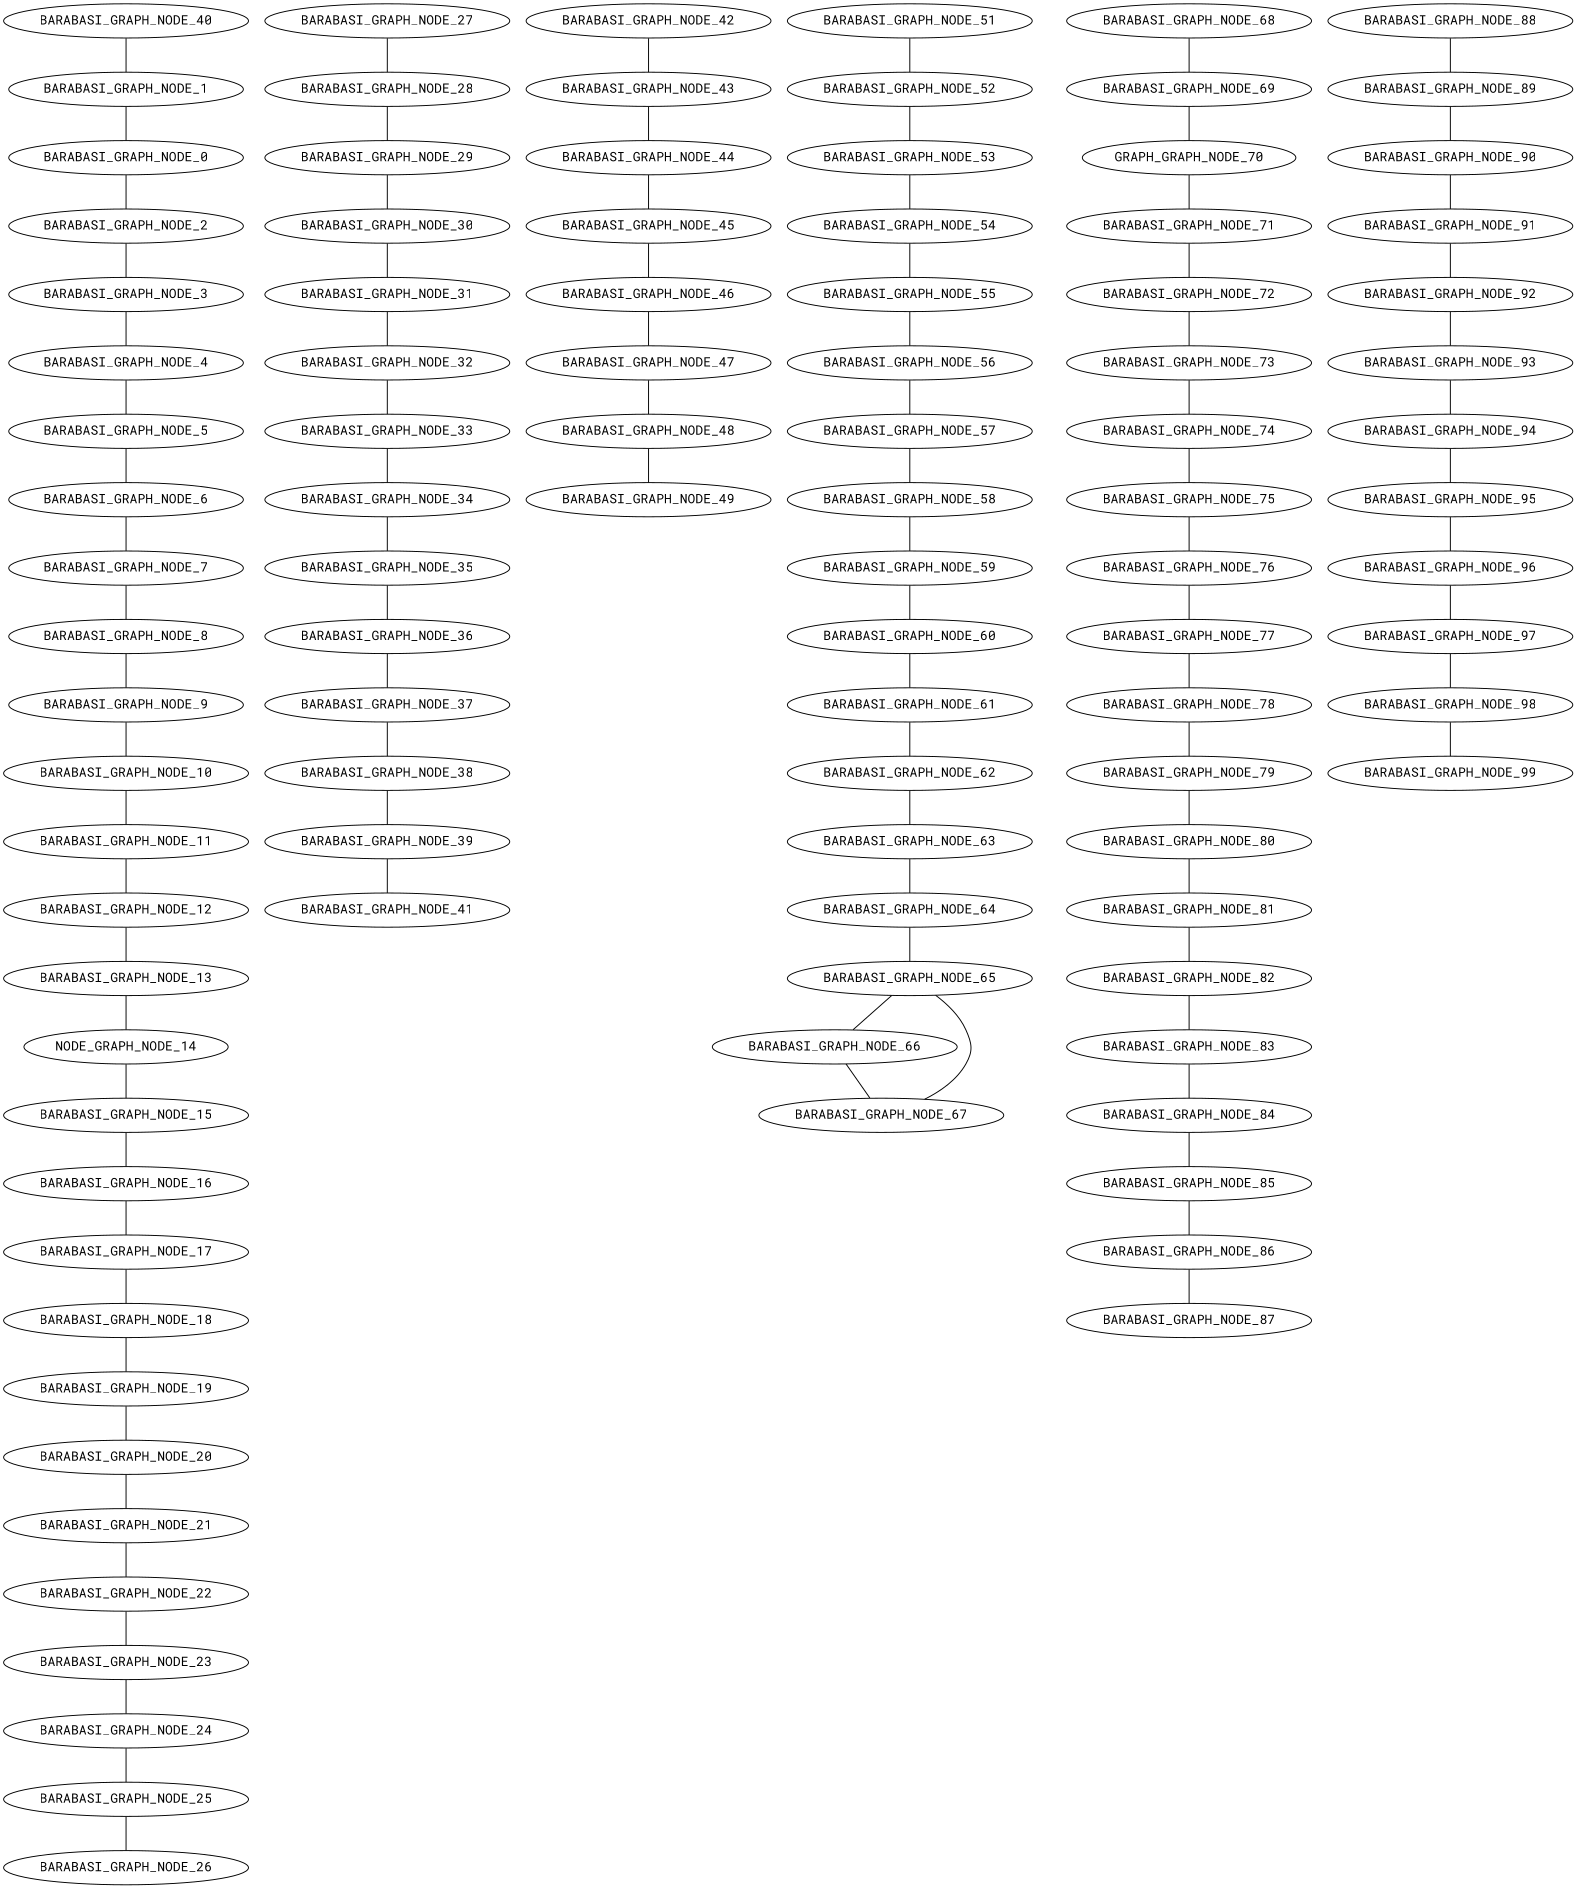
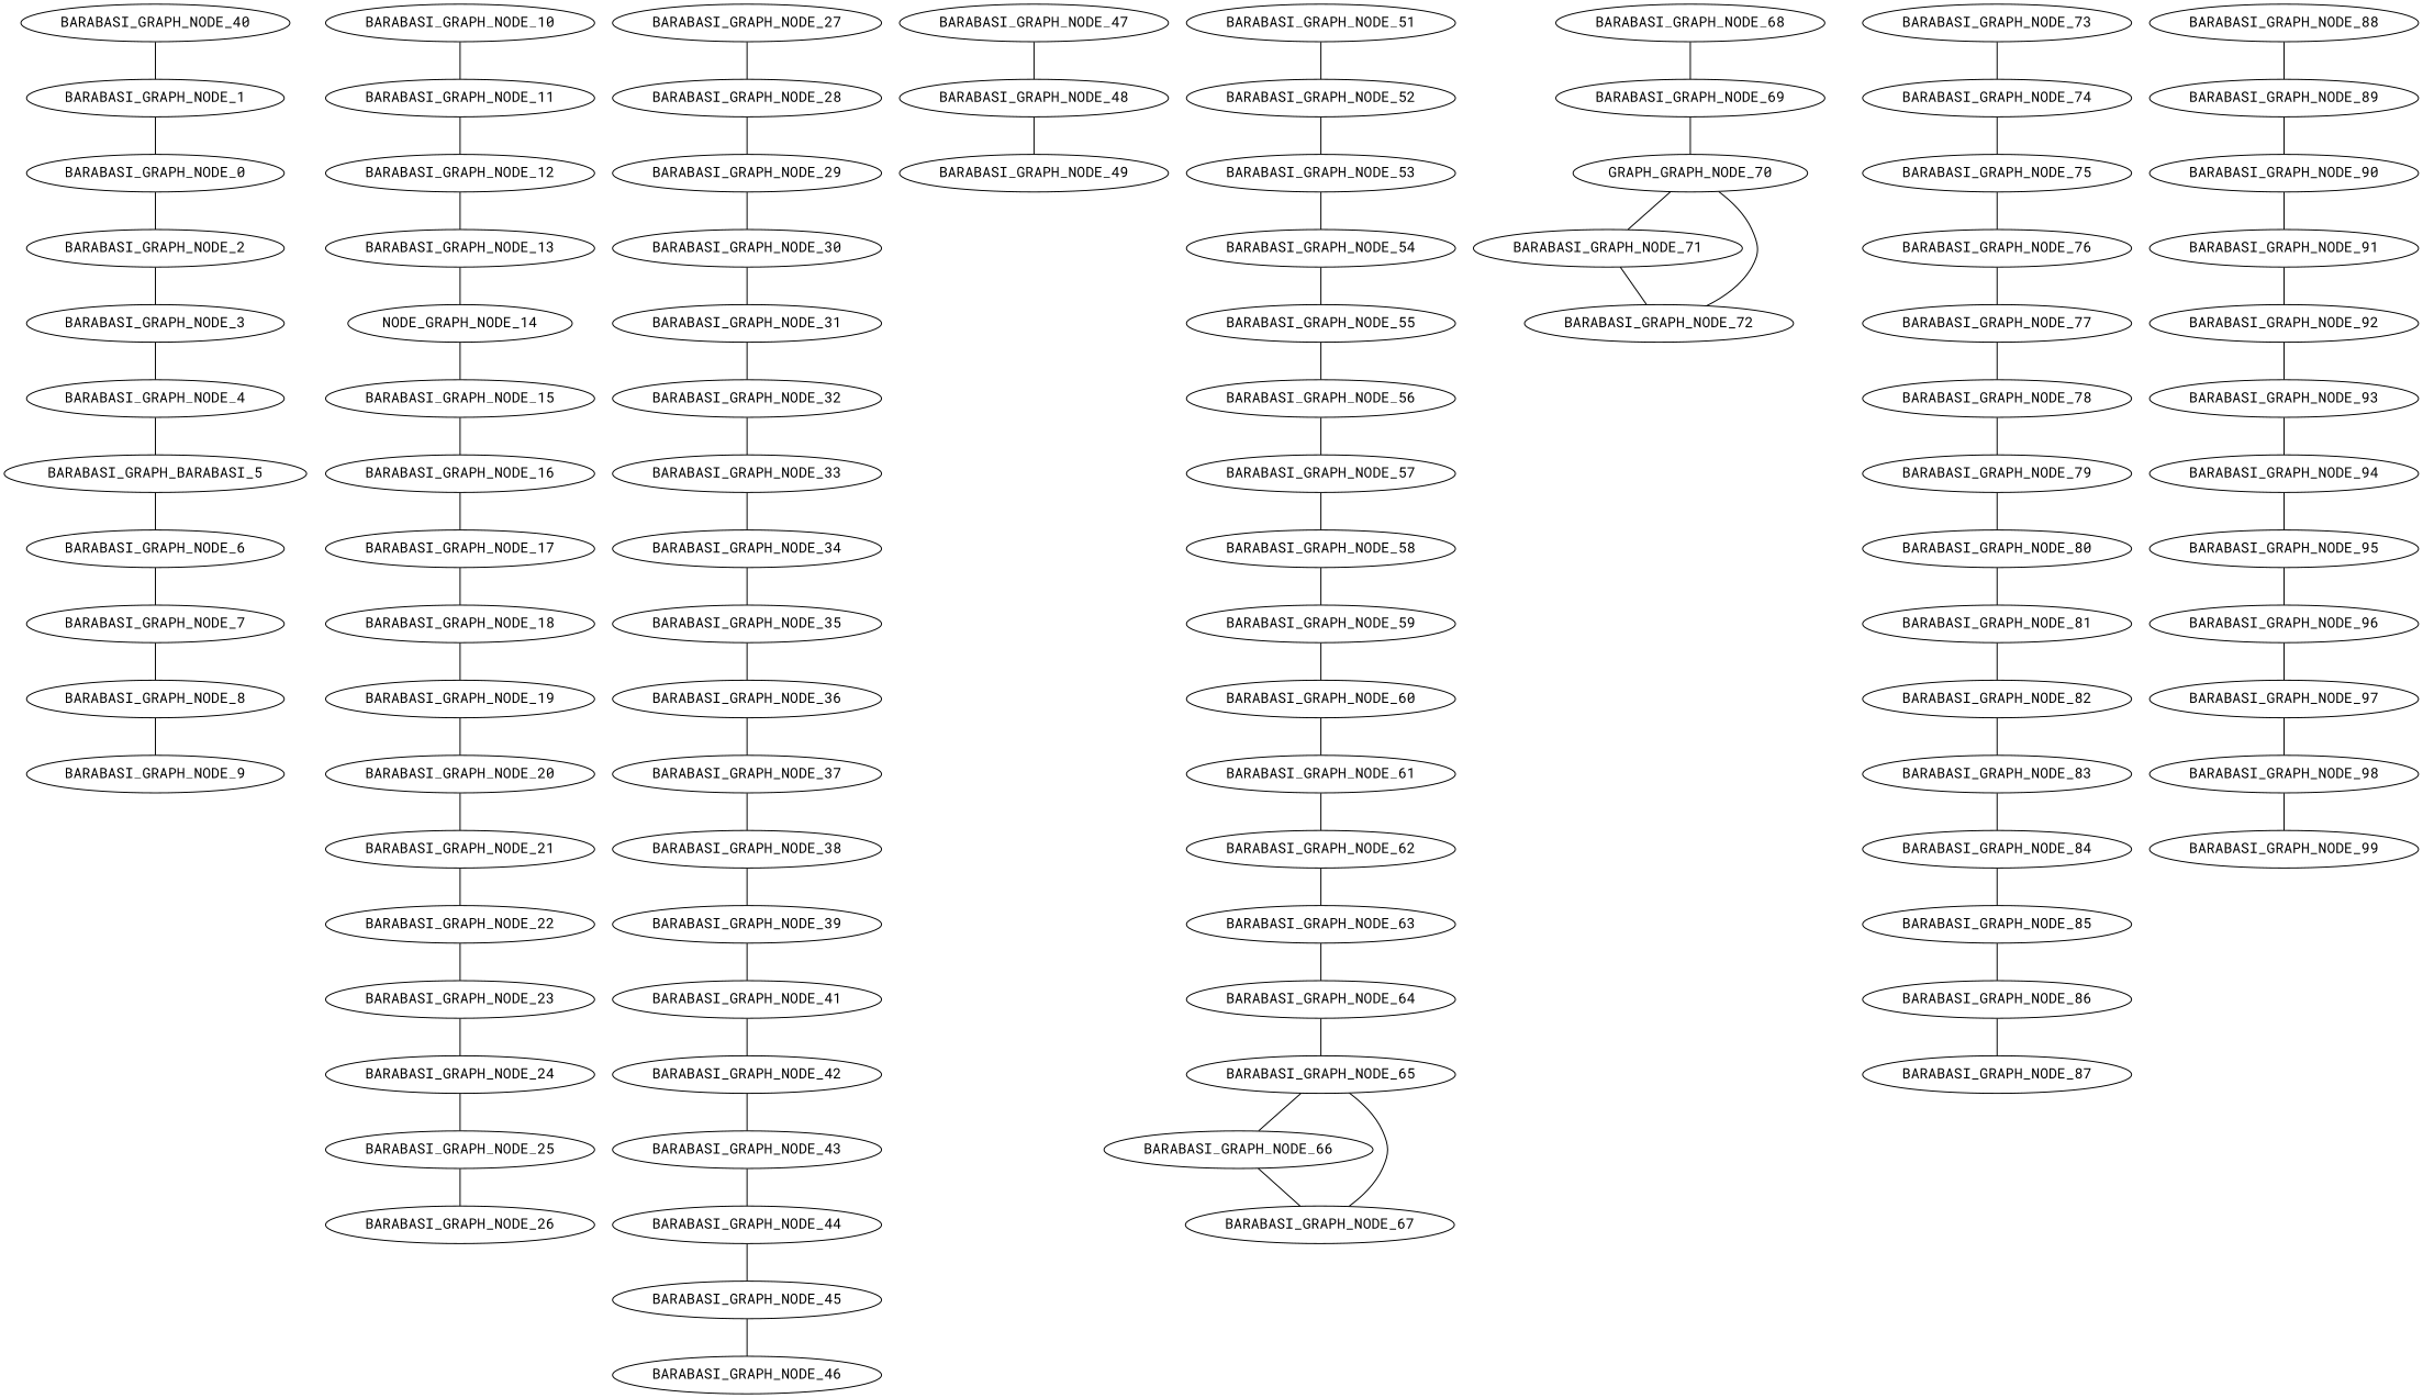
  graph {
    fontname="Roboto Mono"
    node [fontname="Roboto Mono"]
    edge [fontname="Roboto Mono"]
    BARABASI_GRAPH_NODE_40
    BARABASI_GRAPH_NODE_1
    BARABASI_GRAPH_NODE_0
    BARABASI_GRAPH_NODE_2
    BARABASI_GRAPH_NODE_3
    BARABASI_GRAPH_NODE_4
-   BARABASI_GRAPH_NODE_5
+   BARABASI_GRAPH_NODE_5 [label=BARABASI_GRAPH_BARABASI_5]
    BARABASI_GRAPH_NODE_6
    BARABASI_GRAPH_NODE_7
    BARABASI_GRAPH_NODE_8
    BARABASI_GRAPH_NODE_9
    BARABASI_GRAPH_NODE_10
    BARABASI_GRAPH_NODE_11
    BARABASI_GRAPH_NODE_12
    BARABASI_GRAPH_NODE_13
    n16 [label=NODE_GRAPH_NODE_14]
    BARABASI_GRAPH_NODE_15
    BARABASI_GRAPH_NODE_16
    BARABASI_GRAPH_NODE_17
    BARABASI_GRAPH_NODE_18
    BARABASI_GRAPH_NODE_19
    BARABASI_GRAPH_NODE_20
    BARABASI_GRAPH_NODE_21
    BARABASI_GRAPH_NODE_22
    BARABASI_GRAPH_NODE_23
    BARABASI_GRAPH_NODE_24
    BARABASI_GRAPH_NODE_25
    BARABASI_GRAPH_NODE_26
    BARABASI_GRAPH_NODE_27
    BARABASI_GRAPH_NODE_28
    BARABASI_GRAPH_NODE_29
    BARABASI_GRAPH_NODE_30
    BARABASI_GRAPH_NODE_31
    BARABASI_GRAPH_NODE_32
    BARABASI_GRAPH_NODE_33
    BARABASI_GRAPH_NODE_34
    BARABASI_GRAPH_NODE_35
    BARABASI_GRAPH_NODE_36
    BARABASI_GRAPH_NODE_37
    BARABASI_GRAPH_NODE_38
    BARABASI_GRAPH_NODE_39
    BARABASI_GRAPH_NODE_41
    BARABASI_GRAPH_NODE_42
    BARABASI_GRAPH_NODE_43
    BARABASI_GRAPH_NODE_44
    BARABASI_GRAPH_NODE_45
    BARABASI_GRAPH_NODE_46
    BARABASI_GRAPH_NODE_47
    BARABASI_GRAPH_NODE_48
    BARABASI_GRAPH_NODE_49
    BARABASI_GRAPH_NODE_51
    BARABASI_GRAPH_NODE_52
    BARABASI_GRAPH_NODE_53
    BARABASI_GRAPH_NODE_54
    BARABASI_GRAPH_NODE_55
    BARABASI_GRAPH_NODE_56
    BARABASI_GRAPH_NODE_57
    BARABASI_GRAPH_NODE_58
    BARABASI_GRAPH_NODE_59
    BARABASI_GRAPH_NODE_60
    BARABASI_GRAPH_NODE_61
    BARABASI_GRAPH_NODE_62
    BARABASI_GRAPH_NODE_63
    BARABASI_GRAPH_NODE_64
    BARABASI_GRAPH_NODE_65
    BARABASI_GRAPH_NODE_66
    BARABASI_GRAPH_NODE_67
    BARABASI_GRAPH_NODE_68
    BARABASI_GRAPH_NODE_69
    n70 [label=GRAPH_GRAPH_NODE_70]
    BARABASI_GRAPH_NODE_71
    BARABASI_GRAPH_NODE_72
    BARABASI_GRAPH_NODE_73
    BARABASI_GRAPH_NODE_74
    BARABASI_GRAPH_NODE_75
    BARABASI_GRAPH_NODE_76
    BARABASI_GRAPH_NODE_77
    BARABASI_GRAPH_NODE_78
    BARABASI_GRAPH_NODE_79
    BARABASI_GRAPH_NODE_80
    BARABASI_GRAPH_NODE_81
    BARABASI_GRAPH_NODE_82
    BARABASI_GRAPH_NODE_83
    BARABASI_GRAPH_NODE_84
    BARABASI_GRAPH_NODE_85
    BARABASI_GRAPH_NODE_86
    BARABASI_GRAPH_NODE_87
    BARABASI_GRAPH_NODE_88
    BARABASI_GRAPH_NODE_89
    BARABASI_GRAPH_NODE_90
    BARABASI_GRAPH_NODE_91
    BARABASI_GRAPH_NODE_92
    BARABASI_GRAPH_NODE_93
    BARABASI_GRAPH_NODE_94
    BARABASI_GRAPH_NODE_95
    BARABASI_GRAPH_NODE_96
    BARABASI_GRAPH_NODE_97
    BARABASI_GRAPH_NODE_98
    BARABASI_GRAPH_NODE_99
    BARABASI_GRAPH_NODE_40 -- BARABASI_GRAPH_NODE_1
    BARABASI_GRAPH_NODE_1 -- BARABASI_GRAPH_NODE_0
    BARABASI_GRAPH_NODE_0 -- BARABASI_GRAPH_NODE_2
    BARABASI_GRAPH_NODE_2 -- BARABASI_GRAPH_NODE_3
    BARABASI_GRAPH_NODE_3 -- BARABASI_GRAPH_NODE_4
    BARABASI_GRAPH_NODE_4 -- BARABASI_GRAPH_NODE_5
    BARABASI_GRAPH_NODE_5 -- BARABASI_GRAPH_NODE_6
    BARABASI_GRAPH_NODE_6 -- BARABASI_GRAPH_NODE_7
    BARABASI_GRAPH_NODE_7 -- BARABASI_GRAPH_NODE_8
    BARABASI_GRAPH_NODE_8 -- BARABASI_GRAPH_NODE_9
-   BARABASI_GRAPH_NODE_9 -- BARABASI_GRAPH_NODE_10
    BARABASI_GRAPH_NODE_10 -- BARABASI_GRAPH_NODE_11
    BARABASI_GRAPH_NODE_11 -- BARABASI_GRAPH_NODE_12
    BARABASI_GRAPH_NODE_12 -- BARABASI_GRAPH_NODE_13
    BARABASI_GRAPH_NODE_13 -- n16
    n16 -- BARABASI_GRAPH_NODE_15
    BARABASI_GRAPH_NODE_15 -- BARABASI_GRAPH_NODE_16
    BARABASI_GRAPH_NODE_16 -- BARABASI_GRAPH_NODE_17
    BARABASI_GRAPH_NODE_17 -- BARABASI_GRAPH_NODE_18
    BARABASI_GRAPH_NODE_18 -- BARABASI_GRAPH_NODE_19
    BARABASI_GRAPH_NODE_19 -- BARABASI_GRAPH_NODE_20
    BARABASI_GRAPH_NODE_20 -- BARABASI_GRAPH_NODE_21
    BARABASI_GRAPH_NODE_21 -- BARABASI_GRAPH_NODE_22
    BARABASI_GRAPH_NODE_22 -- BARABASI_GRAPH_NODE_23
    BARABASI_GRAPH_NODE_23 -- BARABASI_GRAPH_NODE_24
    BARABASI_GRAPH_NODE_24 -- BARABASI_GRAPH_NODE_25
    BARABASI_GRAPH_NODE_25 -- BARABASI_GRAPH_NODE_26
    BARABASI_GRAPH_NODE_27 -- BARABASI_GRAPH_NODE_28
    BARABASI_GRAPH_NODE_28 -- BARABASI_GRAPH_NODE_29
    BARABASI_GRAPH_NODE_29 -- BARABASI_GRAPH_NODE_30
    BARABASI_GRAPH_NODE_30 -- BARABASI_GRAPH_NODE_31
    BARABASI_GRAPH_NODE_31 -- BARABASI_GRAPH_NODE_32
    BARABASI_GRAPH_NODE_32 -- BARABASI_GRAPH_NODE_33
    BARABASI_GRAPH_NODE_33 -- BARABASI_GRAPH_NODE_34
    BARABASI_GRAPH_NODE_34 -- BARABASI_GRAPH_NODE_35
    BARABASI_GRAPH_NODE_35 -- BARABASI_GRAPH_NODE_36
    BARABASI_GRAPH_NODE_36 -- BARABASI_GRAPH_NODE_37
    BARABASI_GRAPH_NODE_37 -- BARABASI_GRAPH_NODE_38
    BARABASI_GRAPH_NODE_38 -- BARABASI_GRAPH_NODE_39
    BARABASI_GRAPH_NODE_39 -- BARABASI_GRAPH_NODE_41
+   BARABASI_GRAPH_NODE_41 -- BARABASI_GRAPH_NODE_42
    BARABASI_GRAPH_NODE_42 -- BARABASI_GRAPH_NODE_43
    BARABASI_GRAPH_NODE_43 -- BARABASI_GRAPH_NODE_44
    BARABASI_GRAPH_NODE_44 -- BARABASI_GRAPH_NODE_45
    BARABASI_GRAPH_NODE_45 -- BARABASI_GRAPH_NODE_46
-   BARABASI_GRAPH_NODE_46 -- BARABASI_GRAPH_NODE_47
    BARABASI_GRAPH_NODE_47 -- BARABASI_GRAPH_NODE_48
    BARABASI_GRAPH_NODE_48 -- BARABASI_GRAPH_NODE_49
    BARABASI_GRAPH_NODE_51 -- BARABASI_GRAPH_NODE_52
    BARABASI_GRAPH_NODE_52 -- BARABASI_GRAPH_NODE_53
    BARABASI_GRAPH_NODE_53 -- BARABASI_GRAPH_NODE_54
    BARABASI_GRAPH_NODE_54 -- BARABASI_GRAPH_NODE_55
    BARABASI_GRAPH_NODE_55 -- BARABASI_GRAPH_NODE_56
    BARABASI_GRAPH_NODE_56 -- BARABASI_GRAPH_NODE_57
    BARABASI_GRAPH_NODE_57 -- BARABASI_GRAPH_NODE_58
    BARABASI_GRAPH_NODE_58 -- BARABASI_GRAPH_NODE_59
    BARABASI_GRAPH_NODE_59 -- BARABASI_GRAPH_NODE_60
    BARABASI_GRAPH_NODE_60 -- BARABASI_GRAPH_NODE_61
    BARABASI_GRAPH_NODE_61 -- BARABASI_GRAPH_NODE_62
    BARABASI_GRAPH_NODE_62 -- BARABASI_GRAPH_NODE_63
    BARABASI_GRAPH_NODE_63 -- BARABASI_GRAPH_NODE_64
    BARABASI_GRAPH_NODE_64 -- BARABASI_GRAPH_NODE_65
    BARABASI_GRAPH_NODE_65 -- BARABASI_GRAPH_NODE_66
    BARABASI_GRAPH_NODE_66 -- BARABASI_GRAPH_NODE_67
    BARABASI_GRAPH_NODE_67 -- BARABASI_GRAPH_NODE_65
    BARABASI_GRAPH_NODE_68 -- BARABASI_GRAPH_NODE_69
    BARABASI_GRAPH_NODE_69 -- n70
    n70 -- BARABASI_GRAPH_NODE_71
    BARABASI_GRAPH_NODE_71 -- BARABASI_GRAPH_NODE_72
-   BARABASI_GRAPH_NODE_72 -- BARABASI_GRAPH_NODE_73
+   BARABASI_GRAPH_NODE_72 -- n70
    BARABASI_GRAPH_NODE_73 -- BARABASI_GRAPH_NODE_74
    BARABASI_GRAPH_NODE_74 -- BARABASI_GRAPH_NODE_75
    BARABASI_GRAPH_NODE_75 -- BARABASI_GRAPH_NODE_76
    BARABASI_GRAPH_NODE_76 -- BARABASI_GRAPH_NODE_77
    BARABASI_GRAPH_NODE_77 -- BARABASI_GRAPH_NODE_78
    BARABASI_GRAPH_NODE_78 -- BARABASI_GRAPH_NODE_79
    BARABASI_GRAPH_NODE_79 -- BARABASI_GRAPH_NODE_80
    BARABASI_GRAPH_NODE_80 -- BARABASI_GRAPH_NODE_81
    BARABASI_GRAPH_NODE_81 -- BARABASI_GRAPH_NODE_82
    BARABASI_GRAPH_NODE_82 -- BARABASI_GRAPH_NODE_83
    BARABASI_GRAPH_NODE_83 -- BARABASI_GRAPH_NODE_84
    BARABASI_GRAPH_NODE_84 -- BARABASI_GRAPH_NODE_85
    BARABASI_GRAPH_NODE_85 -- BARABASI_GRAPH_NODE_86
    BARABASI_GRAPH_NODE_86 -- BARABASI_GRAPH_NODE_87
    BARABASI_GRAPH_NODE_88 -- BARABASI_GRAPH_NODE_89
    BARABASI_GRAPH_NODE_89 -- BARABASI_GRAPH_NODE_90
    BARABASI_GRAPH_NODE_90 -- BARABASI_GRAPH_NODE_91
    BARABASI_GRAPH_NODE_91 -- BARABASI_GRAPH_NODE_92
    BARABASI_GRAPH_NODE_92 -- BARABASI_GRAPH_NODE_93
    BARABASI_GRAPH_NODE_93 -- BARABASI_GRAPH_NODE_94
    BARABASI_GRAPH_NODE_94 -- BARABASI_GRAPH_NODE_95
    BARABASI_GRAPH_NODE_95 -- BARABASI_GRAPH_NODE_96
    BARABASI_GRAPH_NODE_96 -- BARABASI_GRAPH_NODE_97
    BARABASI_GRAPH_NODE_97 -- BARABASI_GRAPH_NODE_98
    BARABASI_GRAPH_NODE_98 -- BARABASI_GRAPH_NODE_99
  }
